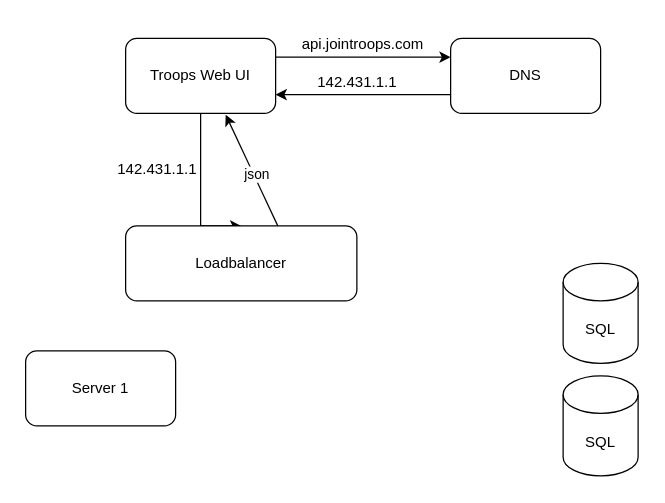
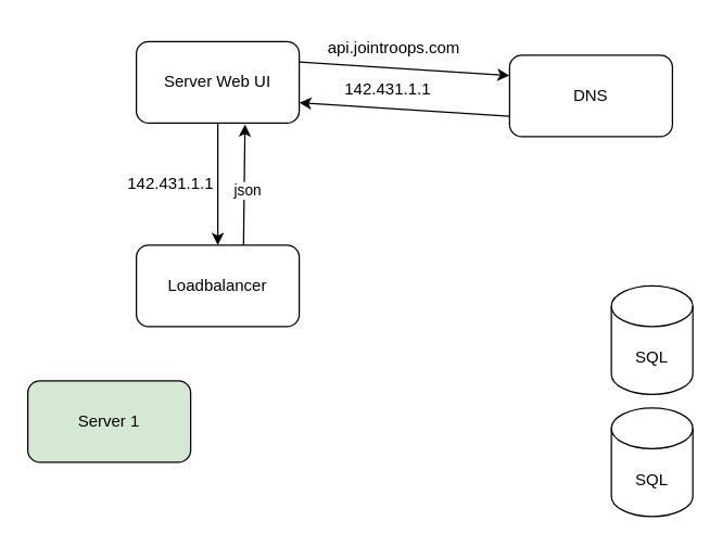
  <mxCell id="0" />
  <mxCell id="1" parent="0" />
  <mxCell id="2" style="edgeStyle=orthogonalEdgeStyle;rounded=0;orthogonalLoop=1;jettySize=auto;html=1;exitX=0.5;exitY=1;exitDx=0;exitDy=0;entryX=0.5;entryY=0;entryDx=0;entryDy=0;" edge="1" parent="1" source="3" target="9"><mxGeometry relative="1" as="geometry"><Array as="points"><mxPoint x="160" y="130" /><mxPoint x="160" y="130" /></Array></mxGeometry></mxCell>
- <mxCell id="3" value="Troops Web UI" style="rounded=1;whiteSpace=wrap;html=1;" vertex="1" parent="1"><mxGeometry x="100" y="30" width="120" height="60" as="geometry" /></mxCell>
- <mxCell id="4" value="DNS" style="rounded=1;whiteSpace=wrap;html=1;" vertex="1" parent="1"><mxGeometry x="360" y="30" width="120" height="60" as="geometry" /></mxCell>
+ <mxCell id="3" value="Server Web UI" style="rounded=1;whiteSpace=wrap;html=1;" vertex="1" parent="1"><mxGeometry x="100" y="30" width="120" height="60" as="geometry" /></mxCell>
+ <mxCell id="4" value="DNS" style="rounded=1;whiteSpace=wrap;html=1;" vertex="1" parent="1"><mxGeometry x="375" y="40" width="120" height="60" as="geometry" /></mxCell>
  <mxCell id="5" value="" style="endArrow=classic;html=1;rounded=0;entryX=0;entryY=0.25;entryDx=0;entryDy=0;exitX=1;exitY=0.25;exitDx=0;exitDy=0;" edge="1" parent="1" source="3" target="4"><mxGeometry width="50" height="50" relative="1" as="geometry"><mxPoint x="220" y="240" as="sourcePoint" /><mxPoint x="270" y="190" as="targetPoint" /></mxGeometry></mxCell>
  <mxCell id="6" value="" style="endArrow=classic;html=1;rounded=0;exitX=0;exitY=0.75;exitDx=0;exitDy=0;entryX=1;entryY=0.75;entryDx=0;entryDy=0;" edge="1" parent="1" source="4" target="3"><mxGeometry width="50" height="50" relative="1" as="geometry"><mxPoint x="210" y="240" as="sourcePoint" /><mxPoint x="260" y="190" as="targetPoint" /></mxGeometry></mxCell>
  <mxCell id="7" value="api.jointroops.com" style="text;html=1;align=center;verticalAlign=middle;whiteSpace=wrap;rounded=0;" vertex="1" parent="1"><mxGeometry x="260" y="20" width="60" height="30" as="geometry" /></mxCell>
  <mxCell id="8" value="142.431.1.1" style="text;html=1;align=center;verticalAlign=middle;resizable=0;points=[];autosize=1;strokeColor=none;fillColor=none;" vertex="1" parent="1"><mxGeometry x="240" y="50" width="90" height="30" as="geometry" /></mxCell>
- <mxCell id="9" value="Loadbalancer" style="rounded=1;whiteSpace=wrap;html=1;" vertex="1" parent="1"><mxGeometry x="100" y="180" width="185" height="60" as="geometry" /></mxCell>
+ <mxCell id="9" value="Loadbalancer" style="rounded=1;whiteSpace=wrap;html=1;" vertex="1" parent="1"><mxGeometry x="100" y="180" width="120" height="60" as="geometry" /></mxCell>
  <mxCell id="10" value="SQL" style="shape=cylinder3;whiteSpace=wrap;html=1;boundedLbl=1;backgroundOutline=1;size=15;" vertex="1" parent="1"><mxGeometry x="450" y="210" width="60" height="80" as="geometry" /></mxCell>
  <mxCell id="11" value="" style="endArrow=classic;html=1;rounded=0;entryX=0.667;entryY=1.017;entryDx=0;entryDy=0;entryPerimeter=0;exitX=0.658;exitY=0;exitDx=0;exitDy=0;exitPerimeter=0;" edge="1" parent="1" source="9" target="3"><mxGeometry width="50" height="50" relative="1" as="geometry"><mxPoint x="130" y="320" as="sourcePoint" /><mxPoint x="180" y="270" as="targetPoint" /></mxGeometry></mxCell>
  <mxCell id="12" value="json" style="edgeLabel;html=1;align=center;verticalAlign=middle;resizable=0;points=[];" vertex="1" connectable="0" parent="11"><mxGeometry x="-0.078" y="-2" relative="1" as="geometry"><mxPoint as="offset" /></mxGeometry></mxCell>
  <mxCell id="13" value="142.431.1.1" style="text;html=1;align=center;verticalAlign=middle;resizable=0;points=[];autosize=1;strokeColor=none;fillColor=none;" vertex="1" parent="1"><mxGeometry x="80" y="120" width="90" height="30" as="geometry" /></mxCell>
- <mxCell id="14" value="Server 1" style="rounded=1;whiteSpace=wrap;html=1;" vertex="1" parent="1"><mxGeometry x="20" y="280" width="120" height="60" as="geometry" /></mxCell>
+ <mxCell id="14" value="Server 1" style="rounded=1;whiteSpace=wrap;html=1;fillColor=#d5e8d4;" vertex="1" parent="1"><mxGeometry x="20" y="280" width="120" height="60" as="geometry" /></mxCell>
  <mxCell id="15" value="SQL" style="shape=cylinder3;whiteSpace=wrap;html=1;boundedLbl=1;backgroundOutline=1;size=15;" vertex="1" parent="1"><mxGeometry x="450" y="300" width="60" height="80" as="geometry" /></mxCell>
